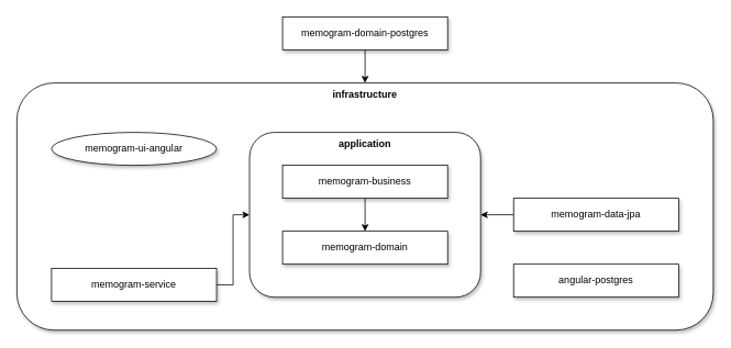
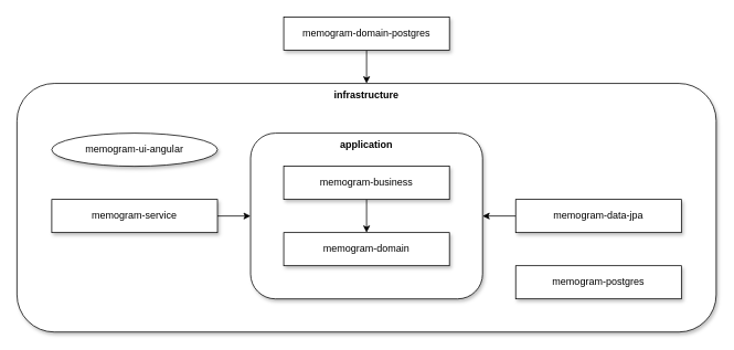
  <mxCell id="0" />
  <mxCell id="1" parent="0" />
  <mxCell id="2" value="infrastructure" style="rounded=1;whiteSpace=wrap;html=1;shadow=1;verticalAlign=top;fontStyle=1" vertex="1" parent="1"><mxGeometry x="20" y="100" width="844" height="300" as="geometry" /></mxCell>
  <mxCell id="3" value="application" style="rounded=1;whiteSpace=wrap;html=1;verticalAlign=top;fontStyle=1;shadow=1;" vertex="1" parent="1"><mxGeometry x="302" y="160" width="280" height="200" as="geometry" /></mxCell>
  <mxCell id="4" style="edgeStyle=orthogonalEdgeStyle;rounded=0;orthogonalLoop=1;jettySize=auto;html=1;exitX=0.5;exitY=1;exitDx=0;exitDy=0;entryX=0.5;entryY=0;entryDx=0;entryDy=0;" edge="1" parent="1" source="5" target="2"><mxGeometry relative="1" as="geometry" /></mxCell>
  <mxCell id="5" value="memogram-domain-postgres" style="rounded=0;whiteSpace=wrap;html=1;shadow=1;" vertex="1" parent="1"><mxGeometry x="342" y="20" width="200" height="40" as="geometry" /></mxCell>
  <mxCell id="6" value="memogram-domain" style="rounded=0;whiteSpace=wrap;html=1;shadow=1;" vertex="1" parent="1"><mxGeometry x="342" y="280" width="200" height="40" as="geometry" /></mxCell>
  <mxCell id="7" style="edgeStyle=orthogonalEdgeStyle;rounded=0;orthogonalLoop=1;jettySize=auto;html=1;exitX=0.5;exitY=1;exitDx=0;exitDy=0;entryX=0.5;entryY=0;entryDx=0;entryDy=0;" edge="1" parent="1" source="8" target="6"><mxGeometry relative="1" as="geometry" /></mxCell>
  <mxCell id="8" value="memogram-business" style="rounded=0;whiteSpace=wrap;html=1;shadow=1;" vertex="1" parent="1"><mxGeometry x="342" y="200" width="200" height="40" as="geometry" /></mxCell>
  <mxCell id="9" style="edgeStyle=orthogonalEdgeStyle;rounded=0;orthogonalLoop=1;jettySize=auto;html=1;exitX=1;exitY=0.5;exitDx=0;exitDy=0;entryX=0;entryY=0.5;entryDx=0;entryDy=0;" edge="1" parent="1" source="10" target="3"><mxGeometry relative="1" as="geometry" /></mxCell>
- <mxCell id="10" value="memogram-service" style="rounded=0;whiteSpace=wrap;html=1;shadow=1;" vertex="1" parent="1"><mxGeometry x="62" y="325" width="200" height="40" as="geometry" /></mxCell>
+ <mxCell id="10" value="memogram-service" style="rounded=0;whiteSpace=wrap;html=1;shadow=1;" vertex="1" parent="1"><mxGeometry x="62" y="240" width="200" height="40" as="geometry" /></mxCell>
  <mxCell id="11" value="memogram-ui-angular" style="ellipse;whiteSpace=wrap;html=1;shadow=1;" vertex="1" parent="1"><mxGeometry x="62" y="160" width="200" height="40" as="geometry" /></mxCell>
  <mxCell id="12" style="edgeStyle=orthogonalEdgeStyle;rounded=0;orthogonalLoop=1;jettySize=auto;html=1;exitX=0;exitY=0.5;exitDx=0;exitDy=0;entryX=1;entryY=0.5;entryDx=0;entryDy=0;" edge="1" parent="1" source="13" target="3"><mxGeometry relative="1" as="geometry" /></mxCell>
  <mxCell id="13" value="memogram-data-jpa" style="rounded=0;whiteSpace=wrap;html=1;shadow=1;" vertex="1" parent="1"><mxGeometry x="622" y="240" width="200" height="40" as="geometry" /></mxCell>
- <mxCell id="14" value="angular-postgres" style="rounded=0;whiteSpace=wrap;html=1;shadow=1;" vertex="1" parent="1"><mxGeometry x="622" y="320" width="200" height="40" as="geometry" /></mxCell>
+ <mxCell id="14" value="memogram-postgres" style="rounded=0;whiteSpace=wrap;html=1;shadow=1;" vertex="1" parent="1"><mxGeometry x="622" y="320" width="200" height="40" as="geometry" /></mxCell>
